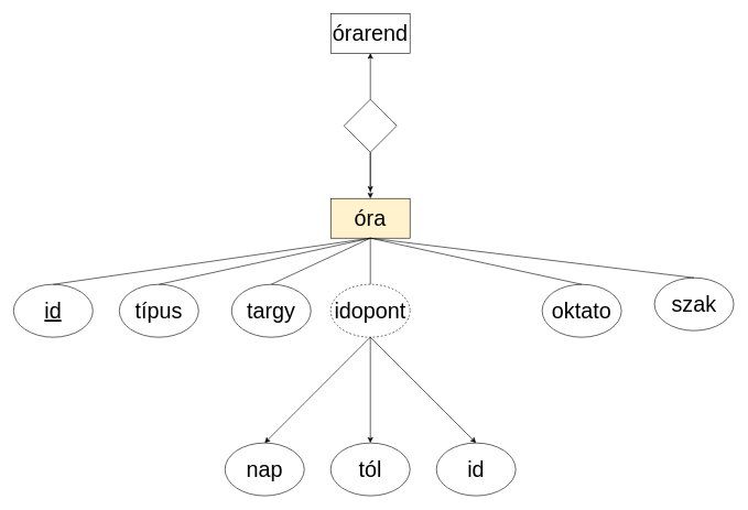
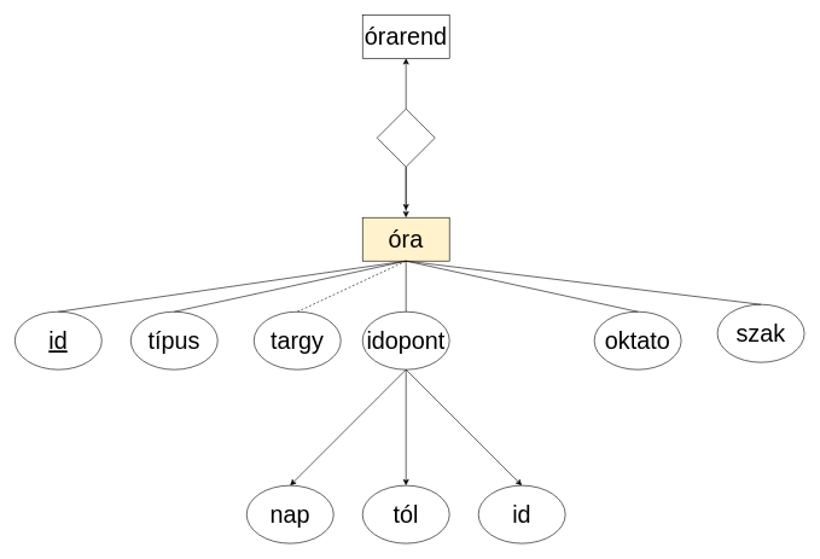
  <mxCell id="0" />
  <mxCell id="1" parent="0" />
  <mxCell id="2" value="típus" style="ellipse;whiteSpace=wrap;html=1;fontSize=33;" vertex="1" parent="1"><mxGeometry x="180" y="430" width="120" height="80" as="geometry" /></mxCell>
  <mxCell id="3" value="órarend" style="rounded=0;whiteSpace=wrap;html=1;fontSize=33;" vertex="1" parent="1"><mxGeometry x="500" y="20" width="120" height="60" as="geometry" /></mxCell>
  <mxCell id="4" value="óra" style="rounded=0;whiteSpace=wrap;html=1;fontSize=33;fillColor=#fff2cc;" vertex="1" parent="1"><mxGeometry x="500" y="300" width="120" height="60" as="geometry" /></mxCell>
  <mxCell id="5" value="" style="rhombus;whiteSpace=wrap;html=1;fontSize=33;" vertex="1" parent="1"><mxGeometry x="520" y="150" width="80" height="80" as="geometry" /></mxCell>
  <mxCell id="6" value="targy" style="ellipse;whiteSpace=wrap;html=1;fontSize=33;" vertex="1" parent="1"><mxGeometry x="350" y="430" width="120" height="80" as="geometry" /></mxCell>
- <mxCell id="7" value="idopont" style="ellipse;whiteSpace=wrap;html=1;fontSize=33;dashed=1;" vertex="1" parent="1"><mxGeometry x="500" y="430" width="120" height="80" as="geometry" /></mxCell>
+ <mxCell id="7" value="idopont" style="ellipse;whiteSpace=wrap;html=1;fontSize=33;" vertex="1" parent="1"><mxGeometry x="500" y="430" width="120" height="80" as="geometry" /></mxCell>
  <mxCell id="8" value="id" style="ellipse;whiteSpace=wrap;html=1;fontStyle=4;fontSize=33;" vertex="1" parent="1"><mxGeometry x="20" y="430" width="120" height="80" as="geometry" /></mxCell>
  <mxCell id="9" value="oktato" style="ellipse;whiteSpace=wrap;html=1;fontSize=33;" vertex="1" parent="1"><mxGeometry x="820" y="430" width="120" height="80" as="geometry" /></mxCell>
  <mxCell id="10" value="szak" style="ellipse;whiteSpace=wrap;html=1;fontSize=33;" vertex="1" parent="1"><mxGeometry x="990" y="420" width="120" height="80" as="geometry" /></mxCell>
  <mxCell id="11" value="tól" style="ellipse;whiteSpace=wrap;html=1;fontSize=33;" vertex="1" parent="1"><mxGeometry x="500" y="670" width="120" height="80" as="geometry" /></mxCell>
  <mxCell id="12" value="id" style="ellipse;whiteSpace=wrap;html=1;fontSize=33;" vertex="1" parent="1"><mxGeometry x="660" y="670" width="120" height="80" as="geometry" /></mxCell>
  <mxCell id="13" value="nap" style="ellipse;whiteSpace=wrap;html=1;fontSize=33;" vertex="1" parent="1"><mxGeometry x="340" y="670" width="120" height="80" as="geometry" /></mxCell>
  <mxCell id="14" value="" style="endArrow=classic;html=1;rounded=0;entryX=0.5;entryY=0;entryDx=0;entryDy=0;exitX=0.5;exitY=1;exitDx=0;exitDy=0;fontSize=33;" edge="1" parent="1" source="5" target="4"><mxGeometry width="50" height="50" relative="1" as="geometry"><mxPoint x="40" y="250" as="sourcePoint" /><mxPoint x="90" y="200" as="targetPoint" /></mxGeometry></mxCell>
  <mxCell id="15" value="" style="endArrow=classic;html=1;rounded=0;entryX=0.5;entryY=1;entryDx=0;entryDy=0;fontSize=33;exitX=0.5;exitY=0;exitDx=0;exitDy=0;" edge="1" parent="1" source="5" target="3"><mxGeometry width="50" height="50" relative="1" as="geometry"><mxPoint x="620" y="120" as="sourcePoint" /><mxPoint x="554" y="160" as="targetPoint" /></mxGeometry></mxCell>
  <mxCell id="16" value="" style="endArrow=classic;html=1;rounded=0;exitX=0.5;exitY=1;exitDx=0;exitDy=0;entryX=0.5;entryY=0;entryDx=0;entryDy=0;" edge="1" parent="1" source="7" target="12"><mxGeometry width="50" height="50" relative="1" as="geometry"><mxPoint x="660" y="630" as="sourcePoint" /><mxPoint x="710" y="580" as="targetPoint" /></mxGeometry></mxCell>
  <mxCell id="17" value="" style="endArrow=classic;html=1;rounded=0;exitX=0.5;exitY=1;exitDx=0;exitDy=0;" edge="1" parent="1" source="7" target="11"><mxGeometry width="50" height="50" relative="1" as="geometry"><mxPoint x="500" y="630" as="sourcePoint" /><mxPoint x="550" y="580" as="targetPoint" /></mxGeometry></mxCell>
  <mxCell id="18" value="" style="endArrow=classic;html=1;rounded=0;exitX=0.5;exitY=1;exitDx=0;exitDy=0;entryX=0.5;entryY=0;entryDx=0;entryDy=0;" edge="1" parent="1" source="7" target="13"><mxGeometry width="50" height="50" relative="1" as="geometry"><mxPoint x="460" y="630" as="sourcePoint" /><mxPoint x="510" y="580" as="targetPoint" /></mxGeometry></mxCell>
  <mxCell id="19" value="" style="endArrow=classic;html=1;rounded=0;exitX=0.5;exitY=1;exitDx=0;exitDy=0;" edge="1" parent="1" source="5"><mxGeometry width="50" height="50" relative="1" as="geometry"><mxPoint x="650" y="370" as="sourcePoint" /><mxPoint x="560" y="290" as="targetPoint" /></mxGeometry></mxCell>
  <mxCell id="20" value="" style="endArrow=none;html=1;rounded=0;exitX=0.5;exitY=0;exitDx=0;exitDy=0;entryX=0.5;entryY=1;entryDx=0;entryDy=0;" edge="1" parent="1" source="8" target="4"><mxGeometry width="50" height="50" relative="1" as="geometry"><mxPoint x="380" y="420" as="sourcePoint" /><mxPoint x="430" y="370" as="targetPoint" /></mxGeometry></mxCell>
  <mxCell id="21" value="" style="endArrow=none;html=1;rounded=0;exitX=0.5;exitY=0;exitDx=0;exitDy=0;entryX=0.5;entryY=1;entryDx=0;entryDy=0;" edge="1" parent="1" source="2" target="4"><mxGeometry width="50" height="50" relative="1" as="geometry"><mxPoint x="450" y="440" as="sourcePoint" /><mxPoint x="500" y="390" as="targetPoint" /></mxGeometry></mxCell>
- <mxCell id="22" value="" style="endArrow=none;html=1;rounded=0;exitX=0.5;exitY=0;exitDx=0;exitDy=0;entryX=0.5;entryY=1;entryDx=0;entryDy=0;" edge="1" parent="1" source="6" target="4"><mxGeometry width="50" height="50" relative="1" as="geometry"><mxPoint x="510" y="440" as="sourcePoint" /><mxPoint x="560" y="390" as="targetPoint" /></mxGeometry></mxCell>
+ <mxCell id="22" value="" style="endArrow=none;html=1;rounded=0;exitX=0.5;exitY=0;exitDx=0;exitDy=0;entryX=0.5;entryY=1;entryDx=0;entryDy=0;dashed=1;" edge="1" parent="1" source="6" target="4"><mxGeometry width="50" height="50" relative="1" as="geometry"><mxPoint x="510" y="440" as="sourcePoint" /><mxPoint x="560" y="390" as="targetPoint" /></mxGeometry></mxCell>
  <mxCell id="23" value="" style="endArrow=none;html=1;rounded=0;exitX=0.5;exitY=0;exitDx=0;exitDy=0;entryX=0.5;entryY=1;entryDx=0;entryDy=0;" edge="1" parent="1" source="7" target="4"><mxGeometry width="50" height="50" relative="1" as="geometry"><mxPoint x="420" y="440" as="sourcePoint" /><mxPoint x="564" y="370" as="targetPoint" /></mxGeometry></mxCell>
  <mxCell id="24" value="" style="endArrow=none;html=1;rounded=0;exitX=0.5;exitY=0;exitDx=0;exitDy=0;entryX=0.5;entryY=1;entryDx=0;entryDy=0;" edge="1" parent="1" source="9" target="4"><mxGeometry width="50" height="50" relative="1" as="geometry"><mxPoint x="580" y="450" as="sourcePoint" /><mxPoint x="580" y="380" as="targetPoint" /></mxGeometry></mxCell>
  <mxCell id="25" value="" style="endArrow=none;html=1;rounded=0;exitX=0.5;exitY=0;exitDx=0;exitDy=0;entryX=0.5;entryY=1;entryDx=0;entryDy=0;" edge="1" parent="1" source="10" target="4"><mxGeometry width="50" height="50" relative="1" as="geometry"><mxPoint x="590" y="460" as="sourcePoint" /><mxPoint x="590" y="390" as="targetPoint" /></mxGeometry></mxCell>
